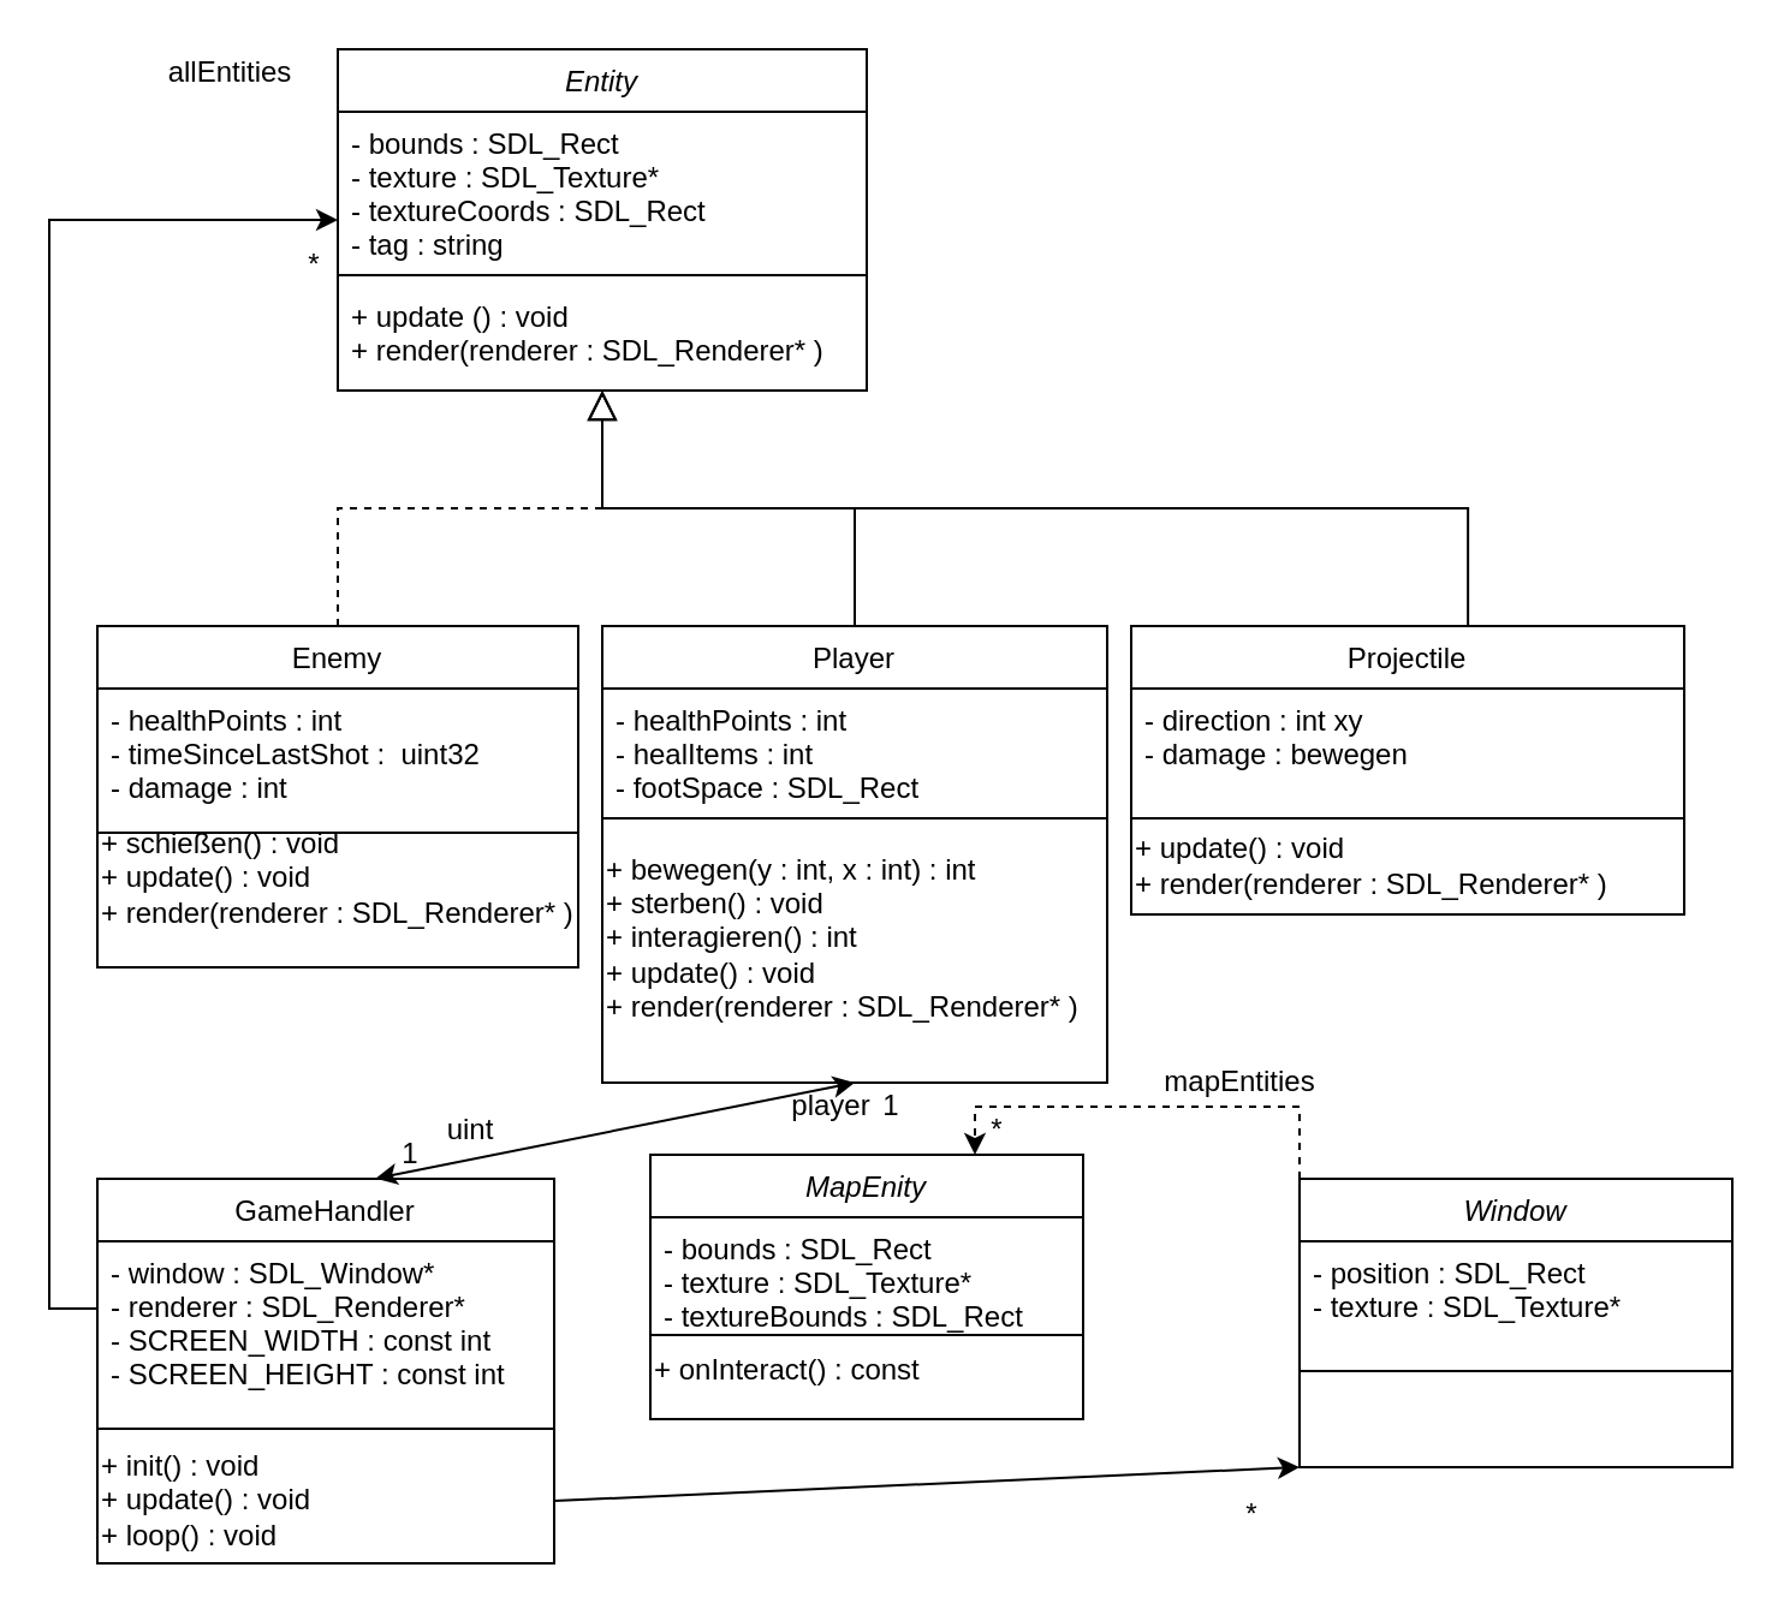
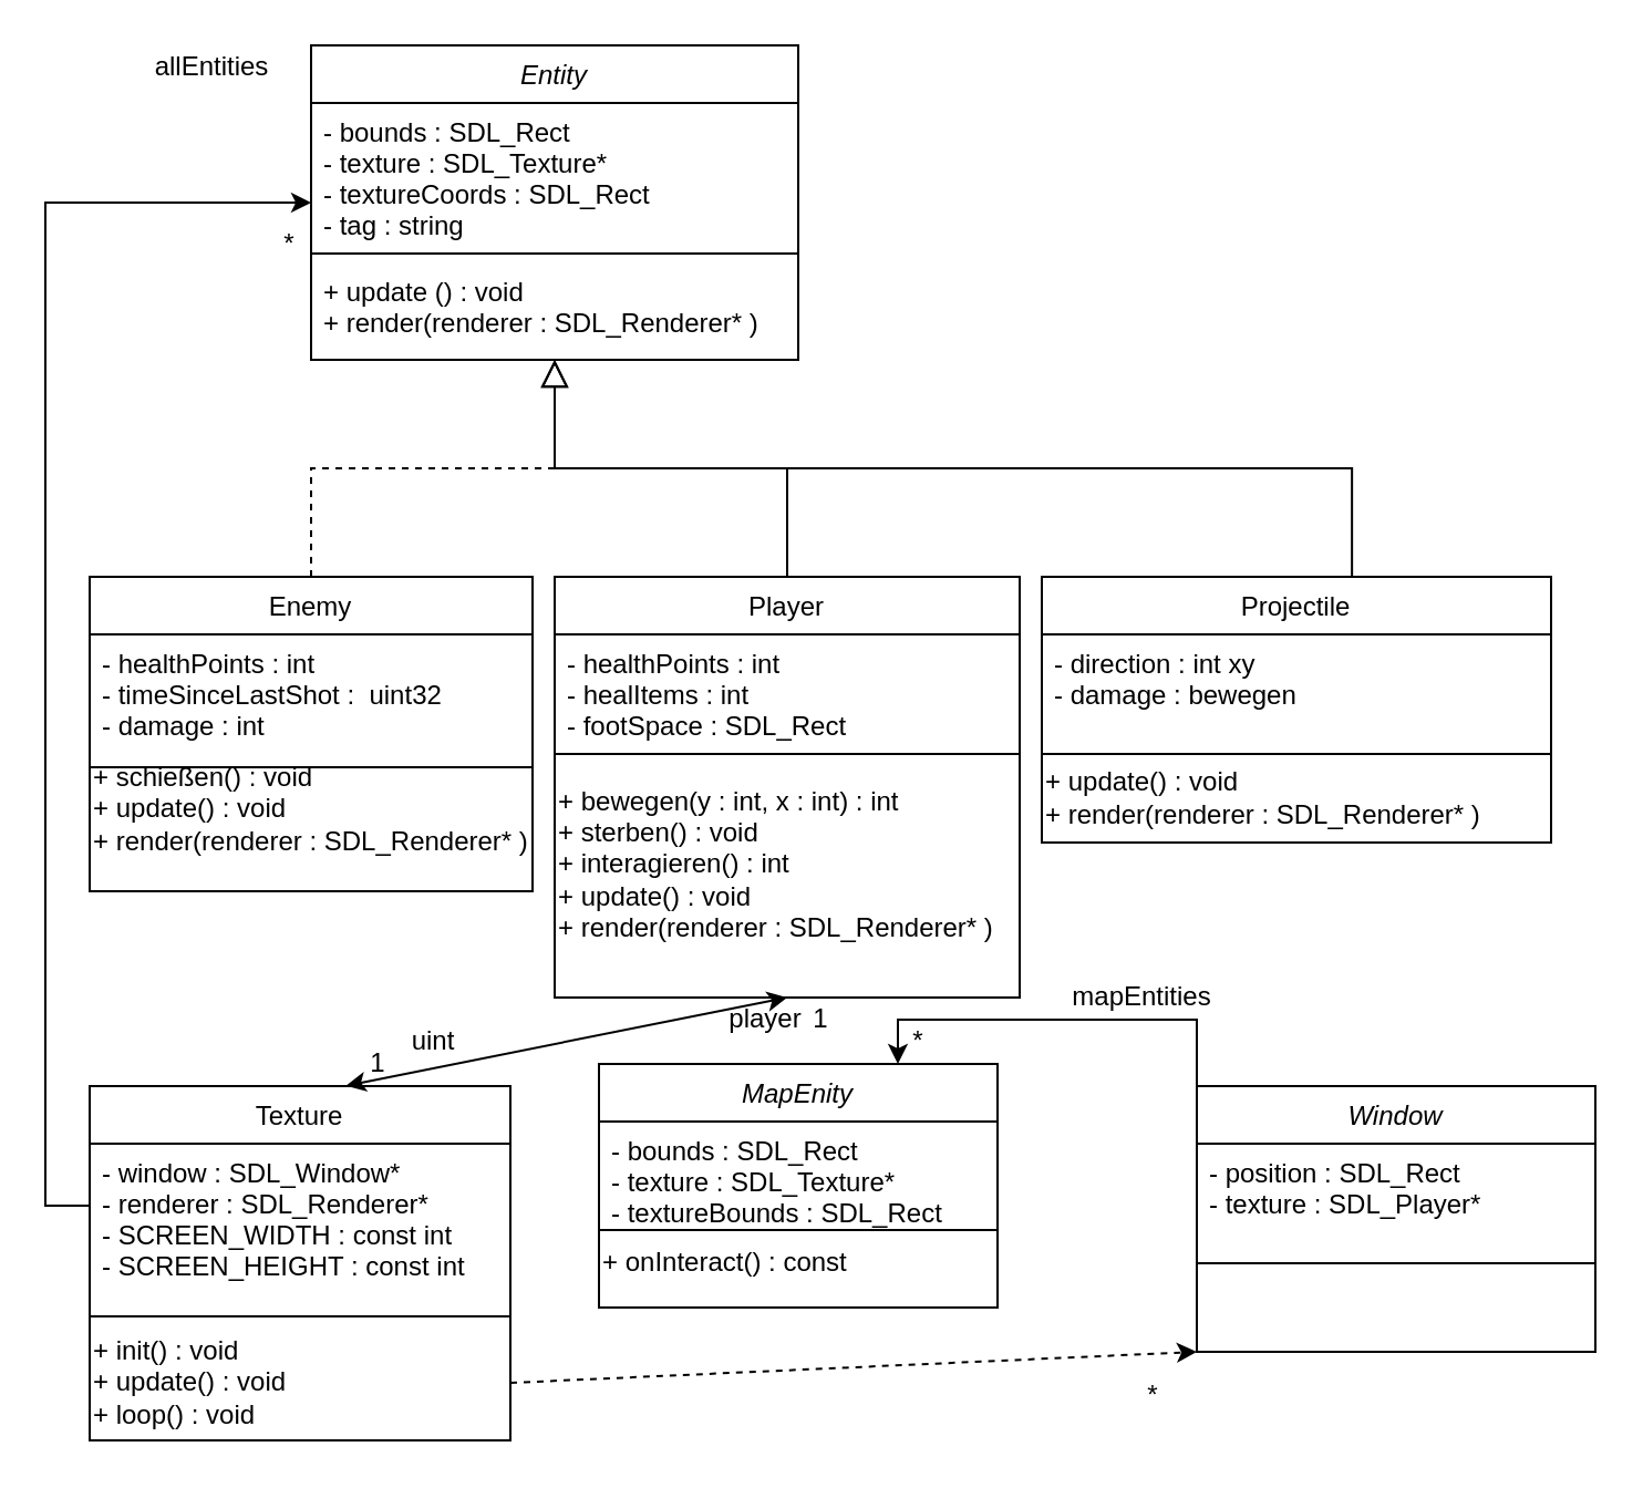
  <mxCell id="0" />
  <mxCell id="1" parent="0" />
  <mxCell id="2" value="" style="endArrow=block;endSize=10;endFill=0;shadow=0;strokeWidth=1;rounded=0;edgeStyle=elbowEdgeStyle;elbow=vertical;dashed=1;" parent="1" source="9" target="5" edge="1"><mxGeometry width="160" relative="1" as="geometry"><mxPoint x="120" y="103" as="sourcePoint" /><mxPoint x="120" y="103" as="targetPoint" /></mxGeometry></mxCell>
  <mxCell id="3" value="" style="endArrow=block;endSize=10;endFill=0;shadow=0;strokeWidth=1;rounded=0;edgeStyle=elbowEdgeStyle;elbow=vertical;" parent="1" source="13" target="5" edge="1"><mxGeometry width="160" relative="1" as="geometry"><mxPoint x="130" y="273" as="sourcePoint" /><mxPoint x="230" y="171" as="targetPoint" /></mxGeometry></mxCell>
  <mxCell id="4" value="" style="endArrow=none;endSize=10;endFill=0;shadow=0;strokeWidth=1;rounded=0;edgeStyle=elbowEdgeStyle;elbow=vertical;exitX=0.609;exitY=0.004;exitDx=0;exitDy=0;exitPerimeter=0;" parent="1" source="17" edge="1"><mxGeometry width="160" relative="1" as="geometry"><mxPoint x="630" y="250" as="sourcePoint" /><mxPoint x="340" y="211" as="targetPoint" /><Array as="points"><mxPoint x="610" y="211" /></Array></mxGeometry></mxCell>
  <mxCell id="5" value="Entity" style="swimlane;fontStyle=2;align=center;verticalAlign=top;childLayout=stackLayout;horizontal=1;startSize=26;horizontalStack=0;resizeParent=1;resizeLast=0;collapsible=1;marginBottom=0;rounded=0;shadow=0;strokeWidth=1;" parent="1" vertex="1"><mxGeometry x="140" y="20" width="220" height="142" as="geometry"><mxRectangle x="230" y="140" width="160" height="26" as="alternateBounds" /></mxGeometry></mxCell>
  <mxCell id="6" value="- bounds : SDL_Rect &#10;- texture : SDL_Texture*&#10;- textureCoords : SDL_Rect&#10;- tag : string" style="text;align=left;verticalAlign=top;spacingLeft=4;spacingRight=4;overflow=hidden;rotatable=0;points=[[0,0.5],[1,0.5]];portConstraint=eastwest;" parent="5" vertex="1"><mxGeometry y="26" width="220" height="64" as="geometry" /></mxCell>
  <mxCell id="7" value="" style="line;html=1;strokeWidth=1;align=left;verticalAlign=middle;spacingTop=-1;spacingLeft=3;spacingRight=3;rotatable=0;labelPosition=right;points=[];portConstraint=eastwest;" parent="5" vertex="1"><mxGeometry y="90" width="220" height="8" as="geometry" /></mxCell>
  <mxCell id="8" value="+ update () : void&#10;+ render(renderer : SDL_Renderer* )" style="text;align=left;verticalAlign=top;spacingLeft=4;spacingRight=4;overflow=hidden;rotatable=0;points=[[0,0.5],[1,0.5]];portConstraint=eastwest;" parent="5" vertex="1"><mxGeometry y="98" width="220" height="44" as="geometry" /></mxCell>
  <mxCell id="9" value="Enemy" style="swimlane;fontStyle=0;align=center;verticalAlign=top;childLayout=stackLayout;horizontal=1;startSize=26;horizontalStack=0;resizeParent=1;resizeLast=0;collapsible=1;marginBottom=0;rounded=0;shadow=0;strokeWidth=1;" parent="1" vertex="1"><mxGeometry x="40" y="260" width="200" height="142" as="geometry"><mxRectangle x="130" y="380" width="160" height="26" as="alternateBounds" /></mxGeometry></mxCell>
  <mxCell id="10" value="- healthPoints : int&#10;- timeSinceLastShot :  uint32&#10;- damage : int" style="text;align=left;verticalAlign=top;spacingLeft=4;spacingRight=4;overflow=hidden;rotatable=0;points=[[0,0.5],[1,0.5]];portConstraint=eastwest;" parent="9" vertex="1"><mxGeometry y="26" width="200" height="56" as="geometry" /></mxCell>
  <mxCell id="11" value="" style="line;html=1;strokeWidth=1;align=left;verticalAlign=middle;spacingTop=-1;spacingLeft=3;spacingRight=3;rotatable=0;labelPosition=right;points=[];portConstraint=eastwest;" parent="9" vertex="1"><mxGeometry y="82" width="200" height="8" as="geometry" /></mxCell>
  <mxCell id="12" value="+ schießen() : void&lt;br&gt;+ update() : void&lt;br&gt;+&amp;nbsp;&lt;span&gt;render(renderer : SDL_Renderer* )&lt;/span&gt;" style="text;html=1;strokeColor=none;fillColor=none;align=left;verticalAlign=middle;whiteSpace=wrap;rounded=0;" parent="9" vertex="1"><mxGeometry y="90" width="200" height="30" as="geometry" /></mxCell>
  <mxCell id="13" value="Player" style="swimlane;fontStyle=0;align=center;verticalAlign=top;childLayout=stackLayout;horizontal=1;startSize=26;horizontalStack=0;resizeParent=1;resizeLast=0;collapsible=1;marginBottom=0;rounded=0;shadow=0;strokeWidth=1;" parent="1" vertex="1"><mxGeometry x="250" y="260" width="210" height="190" as="geometry"><mxRectangle x="340" y="380" width="170" height="26" as="alternateBounds" /></mxGeometry></mxCell>
  <mxCell id="14" value="- healthPoints : int &#10;- healItems : int&#10;- footSpace : SDL_Rect" style="text;align=left;verticalAlign=top;spacingLeft=4;spacingRight=4;overflow=hidden;rotatable=0;points=[[0,0.5],[1,0.5]];portConstraint=eastwest;" parent="13" vertex="1"><mxGeometry y="26" width="210" height="44" as="geometry" /></mxCell>
  <mxCell id="15" value="" style="line;html=1;strokeWidth=1;align=left;verticalAlign=middle;spacingTop=-1;spacingLeft=3;spacingRight=3;rotatable=0;labelPosition=right;points=[];portConstraint=eastwest;" parent="13" vertex="1"><mxGeometry y="70" width="210" height="20" as="geometry" /></mxCell>
  <mxCell id="16" value="+ bewegen(y : int, x : int) : int&lt;br&gt;+ sterben() : void&lt;br&gt;+ interagieren() : int&lt;br&gt;+ update() : void&lt;br&gt;+&amp;nbsp;&lt;span&gt;render(renderer : SDL_Renderer* )&lt;/span&gt;" style="text;html=1;strokeColor=none;fillColor=none;align=left;verticalAlign=middle;whiteSpace=wrap;rounded=0;" parent="13" vertex="1"><mxGeometry y="90" width="210" height="80" as="geometry" /></mxCell>
  <mxCell id="17" value="Projectile" style="swimlane;fontStyle=0;align=center;verticalAlign=top;childLayout=stackLayout;horizontal=1;startSize=26;horizontalStack=0;resizeParent=1;resizeLast=0;collapsible=1;marginBottom=0;rounded=0;shadow=0;strokeWidth=1;" parent="1" vertex="1"><mxGeometry x="470" y="260" width="230" height="120" as="geometry"><mxRectangle x="340" y="380" width="170" height="26" as="alternateBounds" /></mxGeometry></mxCell>
  <mxCell id="18" value="- direction : int xy&#10;- damage : bewegen" style="text;align=left;verticalAlign=top;spacingLeft=4;spacingRight=4;overflow=hidden;rotatable=0;points=[[0,0.5],[1,0.5]];portConstraint=eastwest;" parent="17" vertex="1"><mxGeometry y="26" width="230" height="44" as="geometry" /></mxCell>
  <mxCell id="19" value="" style="line;html=1;strokeWidth=1;align=left;verticalAlign=middle;spacingTop=-1;spacingLeft=3;spacingRight=3;rotatable=0;labelPosition=right;points=[];portConstraint=eastwest;" parent="17" vertex="1"><mxGeometry y="70" width="230" height="20" as="geometry" /></mxCell>
  <mxCell id="20" value="+ update() : void&lt;br&gt;&lt;span&gt;+ render(renderer : SDL_Renderer* )&lt;/span&gt;" style="text;html=1;strokeColor=none;fillColor=none;align=left;verticalAlign=middle;whiteSpace=wrap;rounded=0;" parent="17" vertex="1"><mxGeometry y="90" width="230" height="20" as="geometry" /></mxCell>
- <mxCell id="21" value="GameHandler" style="swimlane;fontStyle=0;align=center;verticalAlign=top;childLayout=stackLayout;horizontal=1;startSize=26;horizontalStack=0;resizeParent=1;resizeLast=0;collapsible=1;marginBottom=0;rounded=0;shadow=0;strokeWidth=1;" parent="1" vertex="1"><mxGeometry x="40" y="490" width="190" height="160" as="geometry"><mxRectangle x="130" y="380" width="160" height="26" as="alternateBounds" /></mxGeometry></mxCell>
+ <mxCell id="21" value="Texture" style="swimlane;fontStyle=0;align=center;verticalAlign=top;childLayout=stackLayout;horizontal=1;startSize=26;horizontalStack=0;resizeParent=1;resizeLast=0;collapsible=1;marginBottom=0;rounded=0;shadow=0;strokeWidth=1;" parent="1" vertex="1"><mxGeometry x="40" y="490" width="190" height="160" as="geometry"><mxRectangle x="130" y="380" width="160" height="26" as="alternateBounds" /></mxGeometry></mxCell>
  <mxCell id="22" value="- window : SDL_Window*&#10;- renderer : SDL_Renderer*&#10;- SCREEN_WIDTH : const int &#10;- SCREEN_HEIGHT : const int " style="text;align=left;verticalAlign=top;spacingLeft=4;spacingRight=4;overflow=hidden;rotatable=0;points=[[0,0.5],[1,0.5]];portConstraint=eastwest;" parent="21" vertex="1"><mxGeometry y="26" width="190" height="74" as="geometry" /></mxCell>
  <mxCell id="23" value="" style="line;html=1;strokeWidth=1;align=left;verticalAlign=middle;spacingTop=-1;spacingLeft=3;spacingRight=3;rotatable=0;labelPosition=right;points=[];portConstraint=eastwest;" parent="21" vertex="1"><mxGeometry y="100" width="190" height="8" as="geometry" /></mxCell>
  <mxCell id="24" value="+ init() : void&lt;br&gt;+ update() : void&lt;br&gt;+ loop() : void" style="text;html=1;strokeColor=none;fillColor=none;align=left;verticalAlign=middle;whiteSpace=wrap;rounded=0;" parent="21" vertex="1"><mxGeometry y="108" width="190" height="52" as="geometry" /></mxCell>
  <mxCell id="25" value="" style="endArrow=classic;html=1;rounded=0;exitX=0.609;exitY=-0.001;exitDx=0;exitDy=0;exitPerimeter=0;entryX=0.5;entryY=1;entryDx=0;entryDy=0;startArrow=classic;startFill=1;" parent="1" source="21" target="13" edge="1"><mxGeometry width="50" height="50" relative="1" as="geometry"><mxPoint x="300" y="463" as="sourcePoint" /><mxPoint x="350" y="413" as="targetPoint" /></mxGeometry></mxCell>
  <mxCell id="26" style="edgeStyle=orthogonalEdgeStyle;rounded=0;orthogonalLoop=1;jettySize=auto;html=1;exitX=0;exitY=0.5;exitDx=0;exitDy=0;" parent="1" source="22" target="5" edge="1"><mxGeometry relative="1" as="geometry"><mxPoint x="20" y="30" as="targetPoint" /><Array as="points"><mxPoint x="20" y="544" /><mxPoint x="20" y="91" /></Array></mxGeometry></mxCell>
  <mxCell id="27" value="*" style="text;html=1;align=center;verticalAlign=middle;resizable=0;points=[];autosize=1;strokeColor=none;fillColor=none;" parent="1" vertex="1"><mxGeometry x="120" y="100" width="20" height="20" as="geometry" /></mxCell>
  <mxCell id="28" value="allEntities" style="text;html=1;align=center;verticalAlign=middle;resizable=0;points=[];autosize=1;strokeColor=none;fillColor=none;" parent="1" vertex="1"><mxGeometry x="60" y="20" width="70" height="20" as="geometry" /></mxCell>
- <mxCell id="29" style="edgeStyle=orthogonalEdgeStyle;rounded=0;orthogonalLoop=1;jettySize=auto;html=1;exitX=0;exitY=0;exitDx=0;exitDy=0;entryX=0.75;entryY=0;entryDx=0;entryDy=0;dashed=1;" parent="1" source="30" target="33" edge="1"><mxGeometry relative="1" as="geometry" /></mxCell>
+ <mxCell id="29" style="edgeStyle=orthogonalEdgeStyle;rounded=0;orthogonalLoop=1;jettySize=auto;html=1;exitX=0;exitY=0;exitDx=0;exitDy=0;entryX=0.75;entryY=0;entryDx=0;entryDy=0;" parent="1" source="30" target="33" edge="1"><mxGeometry relative="1" as="geometry" /></mxCell>
  <mxCell id="30" value="Window" style="swimlane;fontStyle=2;align=center;verticalAlign=top;childLayout=stackLayout;horizontal=1;startSize=26;horizontalStack=0;resizeParent=1;resizeLast=0;collapsible=1;marginBottom=0;rounded=0;shadow=0;strokeWidth=1;" parent="1" vertex="1"><mxGeometry x="540" y="490" width="180" height="120" as="geometry"><mxRectangle x="340" y="380" width="170" height="26" as="alternateBounds" /></mxGeometry></mxCell>
- <mxCell id="31" value="- position : SDL_Rect&#10;- texture : SDL_Texture*" style="text;align=left;verticalAlign=top;spacingLeft=4;spacingRight=4;overflow=hidden;rotatable=0;points=[[0,0.5],[1,0.5]];portConstraint=eastwest;" parent="30" vertex="1"><mxGeometry y="26" width="180" height="44" as="geometry" /></mxCell>
+ <mxCell id="31" value="- position : SDL_Rect&#10;- texture : SDL_Player*" style="text;align=left;verticalAlign=top;spacingLeft=4;spacingRight=4;overflow=hidden;rotatable=0;points=[[0,0.5],[1,0.5]];portConstraint=eastwest;" parent="30" vertex="1"><mxGeometry y="26" width="180" height="44" as="geometry" /></mxCell>
  <mxCell id="32" value="" style="line;html=1;strokeWidth=1;align=left;verticalAlign=middle;spacingTop=-1;spacingLeft=3;spacingRight=3;rotatable=0;labelPosition=right;points=[];portConstraint=eastwest;" parent="30" vertex="1"><mxGeometry y="70" width="180" height="20" as="geometry" /></mxCell>
  <mxCell id="33" value="MapEnity" style="swimlane;fontStyle=2;align=center;verticalAlign=top;childLayout=stackLayout;horizontal=1;startSize=26;horizontalStack=0;resizeParent=1;resizeLast=0;collapsible=1;marginBottom=0;rounded=0;shadow=0;strokeWidth=1;" parent="1" vertex="1"><mxGeometry x="270" y="480" width="180" height="110" as="geometry"><mxRectangle x="340" y="380" width="170" height="26" as="alternateBounds" /></mxGeometry></mxCell>
  <mxCell id="34" value="- bounds : SDL_Rect&#10;- texture : SDL_Texture*&#10;- textureBounds : SDL_Rect" style="text;align=left;verticalAlign=top;spacingLeft=4;spacingRight=4;overflow=hidden;rotatable=0;points=[[0,0.5],[1,0.5]];portConstraint=eastwest;" parent="33" vertex="1"><mxGeometry y="26" width="180" height="44" as="geometry" /></mxCell>
  <mxCell id="35" value="" style="line;html=1;strokeWidth=1;align=left;verticalAlign=middle;spacingTop=-1;spacingLeft=3;spacingRight=3;rotatable=0;labelPosition=right;points=[];portConstraint=eastwest;" parent="33" vertex="1"><mxGeometry y="70" width="180" height="10" as="geometry" /></mxCell>
  <mxCell id="36" value="+ onInteract() : const" style="text;html=1;strokeColor=none;fillColor=none;align=left;verticalAlign=middle;whiteSpace=wrap;rounded=0;" parent="33" vertex="1"><mxGeometry y="80" width="180" height="20" as="geometry" /></mxCell>
  <mxCell id="37" value="*" style="text;html=1;align=center;verticalAlign=middle;resizable=0;points=[];autosize=1;strokeColor=none;fillColor=none;" parent="1" vertex="1"><mxGeometry x="404" y="460" width="20" height="20" as="geometry" /></mxCell>
- <mxCell id="38" value="" style="endArrow=classic;html=1;rounded=0;entryX=0;entryY=1;entryDx=0;entryDy=0;exitX=1;exitY=0.5;exitDx=0;exitDy=0;" parent="1" source="24" target="30" edge="1"><mxGeometry width="50" height="50" relative="1" as="geometry"><mxPoint x="300" y="470" as="sourcePoint" /><mxPoint x="350" y="420" as="targetPoint" /></mxGeometry></mxCell>
+ <mxCell id="38" value="" style="endArrow=classic;html=1;rounded=0;entryX=0;entryY=1;entryDx=0;entryDy=0;exitX=1;exitY=0.5;exitDx=0;exitDy=0;dashed=1;" parent="1" source="24" target="30" edge="1"><mxGeometry width="50" height="50" relative="1" as="geometry"><mxPoint x="300" y="470" as="sourcePoint" /><mxPoint x="350" y="420" as="targetPoint" /></mxGeometry></mxCell>
  <mxCell id="39" value="1" style="text;html=1;align=center;verticalAlign=middle;resizable=0;points=[];autosize=1;strokeColor=none;fillColor=none;" parent="1" vertex="1"><mxGeometry x="360" y="450" width="20" height="20" as="geometry" /></mxCell>
  <mxCell id="40" value="1" style="text;html=1;align=center;verticalAlign=middle;resizable=0;points=[];autosize=1;strokeColor=none;fillColor=none;" parent="1" vertex="1"><mxGeometry x="160" y="470" width="20" height="20" as="geometry" /></mxCell>
  <mxCell id="41" value="player" style="text;html=1;align=center;verticalAlign=middle;resizable=0;points=[];autosize=1;strokeColor=none;fillColor=none;" parent="1" vertex="1"><mxGeometry x="320" y="450" width="50" height="20" as="geometry" /></mxCell>
  <mxCell id="42" value="uint" style="text;html=1;align=center;verticalAlign=middle;resizable=0;points=[];autosize=1;strokeColor=none;fillColor=none;" parent="1" vertex="1"><mxGeometry x="170" y="460" width="50" height="20" as="geometry" /></mxCell>
  <mxCell id="43" value="mapEntities" style="text;html=1;align=center;verticalAlign=middle;resizable=0;points=[];autosize=1;strokeColor=none;fillColor=none;" parent="1" vertex="1"><mxGeometry x="475" y="440" width="80" height="20" as="geometry" /></mxCell>
  <mxCell id="44" value="*" style="text;html=1;align=center;verticalAlign=middle;resizable=0;points=[];autosize=1;strokeColor=none;fillColor=none;" parent="1" vertex="1"><mxGeometry x="510" y="620" width="20" height="20" as="geometry" /></mxCell>
